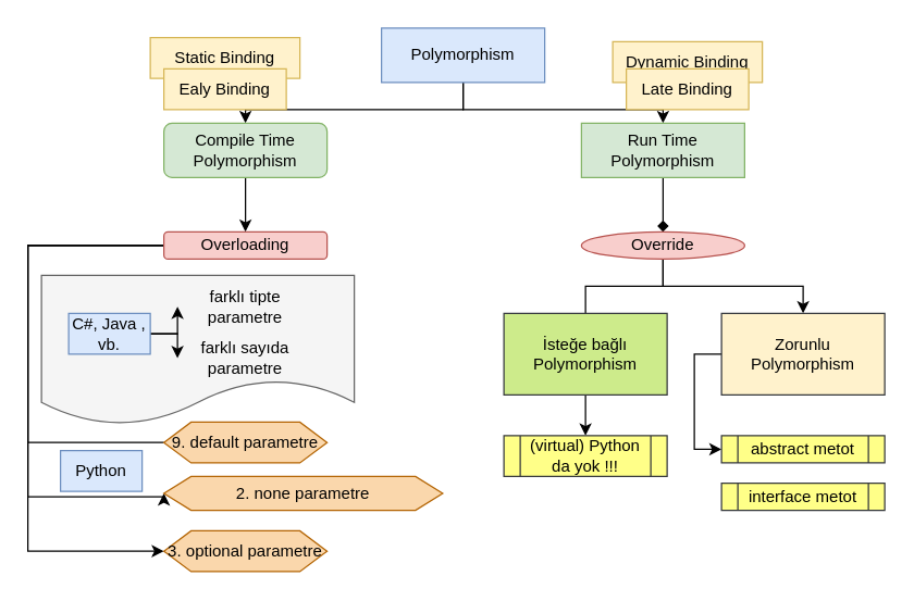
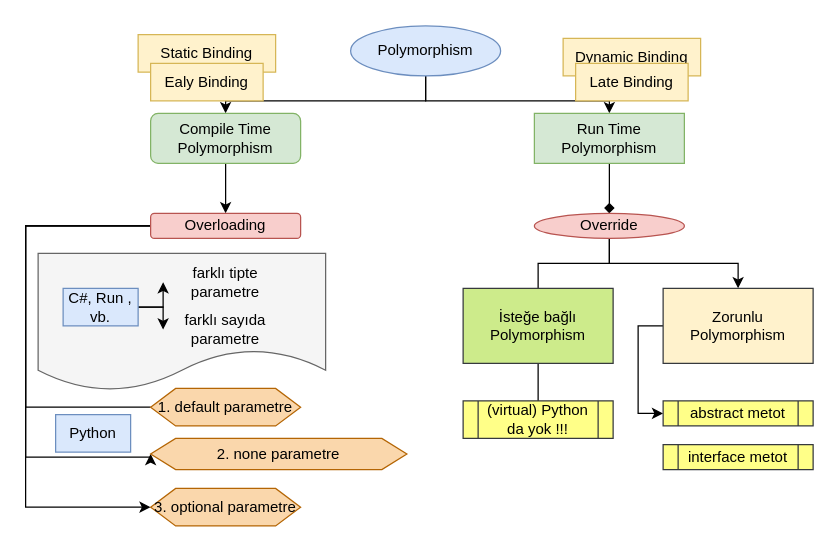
  <mxCell id="0" />
  <mxCell id="1" parent="0" />
  <mxCell id="2" value="" style="shape=document;whiteSpace=wrap;html=1;boundedLbl=1;fillColor=#f5f5f5;strokeColor=#666666;fontColor=#333333;" vertex="1" parent="1"><mxGeometry x="30" y="202" width="230" height="110" as="geometry" /></mxCell>
  <mxCell id="3" style="edgeStyle=orthogonalEdgeStyle;rounded=0;orthogonalLoop=1;jettySize=auto;html=1;entryX=0.5;entryY=0;entryDx=0;entryDy=0;" edge="1" parent="1" source="5" target="7"><mxGeometry relative="1" as="geometry"><Array as="points"><mxPoint x="340" y="80" /><mxPoint x="180" y="80" /></Array></mxGeometry></mxCell>
  <mxCell id="4" style="edgeStyle=orthogonalEdgeStyle;rounded=0;orthogonalLoop=1;jettySize=auto;html=1;entryX=0.5;entryY=0;entryDx=0;entryDy=0;" edge="1" parent="1" source="5" target="9"><mxGeometry relative="1" as="geometry"><Array as="points"><mxPoint x="340" y="80" /><mxPoint x="487" y="80" /></Array></mxGeometry></mxCell>
- <mxCell id="5" value="Polymorphism" style="whiteSpace=wrap;html=1;fillColor=#dae8fc;strokeColor=#6c8ebf;rounded=0;" vertex="1" parent="1"><mxGeometry x="280" y="20" width="120" height="40" as="geometry" /></mxCell>
+ <mxCell id="5" value="Polymorphism" style="ellipse;whiteSpace=wrap;html=1;fillColor=#dae8fc;strokeColor=#6c8ebf;" vertex="1" parent="1"><mxGeometry x="280" y="20" width="120" height="40" as="geometry" /></mxCell>
  <mxCell id="6" style="edgeStyle=orthogonalEdgeStyle;rounded=0;orthogonalLoop=1;jettySize=auto;html=1;entryX=0.5;entryY=0;entryDx=0;entryDy=0;" edge="1" parent="1" source="7" target="17"><mxGeometry relative="1" as="geometry" /></mxCell>
  <mxCell id="7" value="Compile Time Polymorphism" style="whiteSpace=wrap;html=1;fillColor=#d5e8d4;strokeColor=#82b366;rounded=1;" vertex="1" parent="1"><mxGeometry x="120" y="90" width="120" height="40" as="geometry" /></mxCell>
  <mxCell id="8" style="edgeStyle=orthogonalEdgeStyle;rounded=0;orthogonalLoop=1;jettySize=auto;html=1;entryX=0.5;entryY=0;entryDx=0;entryDy=0;endArrow=diamond;" edge="1" parent="1" source="9" target="29"><mxGeometry relative="1" as="geometry" /></mxCell>
  <mxCell id="9" value="Run Time Polymorphism" style="rounded=0;whiteSpace=wrap;html=1;fillColor=#d5e8d4;strokeColor=#82b366;" vertex="1" parent="1"><mxGeometry x="427" y="90" width="120" height="40" as="geometry" /></mxCell>
  <mxCell id="10" value="Static Binding" style="text;html=1;align=center;verticalAlign=middle;whiteSpace=wrap;rounded=0;fillColor=#fff2cc;strokeColor=#d6b656;" vertex="1" parent="1"><mxGeometry x="110" y="27" width="110" height="30" as="geometry" /></mxCell>
  <mxCell id="11" value="Ealy Binding" style="text;html=1;align=center;verticalAlign=middle;whiteSpace=wrap;rounded=0;fillColor=#fff2cc;strokeColor=#d6b656;" vertex="1" parent="1"><mxGeometry x="120" y="50" width="90" height="30" as="geometry" /></mxCell>
  <mxCell id="12" value="Dynamic Binding" style="text;html=1;align=center;verticalAlign=middle;whiteSpace=wrap;rounded=0;fillColor=#fff2cc;strokeColor=#d6b656;" vertex="1" parent="1"><mxGeometry x="450" y="30" width="110" height="30" as="geometry" /></mxCell>
  <mxCell id="13" value="Late Binding" style="text;html=1;align=center;verticalAlign=middle;whiteSpace=wrap;rounded=0;fillColor=#fff2cc;strokeColor=#d6b656;" vertex="1" parent="1"><mxGeometry x="460" y="50" width="90" height="30" as="geometry" /></mxCell>
  <mxCell id="14" style="edgeStyle=orthogonalEdgeStyle;rounded=0;orthogonalLoop=1;jettySize=auto;html=1;entryX=0;entryY=0.5;entryDx=0;entryDy=0;endArrow=none;" edge="1" parent="1" source="17" target="20"><mxGeometry relative="1" as="geometry"><Array as="points"><mxPoint x="20" y="180" /><mxPoint x="20" y="325" /></Array></mxGeometry></mxCell>
  <mxCell id="15" style="edgeStyle=orthogonalEdgeStyle;rounded=0;orthogonalLoop=1;jettySize=auto;html=1;entryX=0;entryY=0.5;entryDx=0;entryDy=0;" edge="1" parent="1" source="17" target="21"><mxGeometry relative="1" as="geometry"><Array as="points"><mxPoint x="20" y="180" /><mxPoint x="20" y="365" /></Array></mxGeometry></mxCell>
  <mxCell id="16" style="edgeStyle=orthogonalEdgeStyle;rounded=0;orthogonalLoop=1;jettySize=auto;html=1;entryX=0;entryY=0.5;entryDx=0;entryDy=0;" edge="1" parent="1" source="17" target="22"><mxGeometry relative="1" as="geometry"><Array as="points"><mxPoint x="20" y="180" /><mxPoint x="20" y="405" /></Array></mxGeometry></mxCell>
  <mxCell id="17" value="Overloading" style="rounded=1;whiteSpace=wrap;html=1;fillColor=#f8cecc;strokeColor=#b85450;" vertex="1" parent="1"><mxGeometry x="120" y="170" width="120" height="20" as="geometry" /></mxCell>
  <mxCell id="18" value="farklı tipte parametre" style="text;html=1;align=center;verticalAlign=middle;whiteSpace=wrap;rounded=0;" vertex="1" parent="1"><mxGeometry x="130" y="210" width="100" height="30" as="geometry" /></mxCell>
  <mxCell id="19" value="farklı sayıda parametre" style="text;html=1;align=center;verticalAlign=middle;whiteSpace=wrap;rounded=0;" vertex="1" parent="1"><mxGeometry x="130" y="248" width="100" height="30" as="geometry" /></mxCell>
- <mxCell id="20" value="9. default parametre" style="shape=hexagon;perimeter=hexagonPerimeter2;whiteSpace=wrap;html=1;fixedSize=1;fillColor=#fad7ac;strokeColor=#b46504;" vertex="1" parent="1"><mxGeometry x="120" y="310" width="120" height="30" as="geometry" /></mxCell>
+ <mxCell id="20" value="1. default parametre" style="shape=hexagon;perimeter=hexagonPerimeter2;whiteSpace=wrap;html=1;fixedSize=1;fillColor=#fad7ac;strokeColor=#b46504;" vertex="1" parent="1"><mxGeometry x="120" y="310" width="120" height="30" as="geometry" /></mxCell>
  <mxCell id="21" value="2. none parametre" style="shape=hexagon;perimeter=hexagonPerimeter2;whiteSpace=wrap;html=1;fixedSize=1;fillColor=#fad7ac;strokeColor=#b46504;" vertex="1" parent="1"><mxGeometry x="120" y="350" width="205" height="25" as="geometry" /></mxCell>
  <mxCell id="22" value="3. optional parametre" style="shape=hexagon;perimeter=hexagonPerimeter2;whiteSpace=wrap;html=1;fixedSize=1;fillColor=#fad7ac;strokeColor=#b46504;" vertex="1" parent="1"><mxGeometry x="120" y="390" width="120" height="30" as="geometry" /></mxCell>
  <mxCell id="23" value="Python" style="text;html=1;align=center;verticalAlign=middle;whiteSpace=wrap;rounded=0;fillColor=#dae8fc;strokeColor=#6c8ebf;" vertex="1" parent="1"><mxGeometry x="44" y="331" width="60" height="30" as="geometry" /></mxCell>
  <mxCell id="24" style="edgeStyle=orthogonalEdgeStyle;rounded=0;orthogonalLoop=1;jettySize=auto;html=1;" edge="1" parent="1" source="26" target="18"><mxGeometry relative="1" as="geometry" /></mxCell>
  <mxCell id="25" style="edgeStyle=orthogonalEdgeStyle;rounded=0;orthogonalLoop=1;jettySize=auto;html=1;exitX=1;exitY=0.5;exitDx=0;exitDy=0;" edge="1" parent="1" source="26" target="19"><mxGeometry relative="1" as="geometry" /></mxCell>
- <mxCell id="26" value="C#, Java , vb." style="text;html=1;align=center;verticalAlign=middle;whiteSpace=wrap;rounded=0;fillColor=#dae8fc;strokeColor=#6c8ebf;" vertex="1" parent="1"><mxGeometry x="50" y="230" width="60" height="30" as="geometry" /></mxCell>
+ <mxCell id="26" value="C#, Run , vb." style="text;html=1;align=center;verticalAlign=middle;whiteSpace=wrap;rounded=0;fillColor=#dae8fc;strokeColor=#6c8ebf;" vertex="1" parent="1"><mxGeometry x="50" y="230" width="60" height="30" as="geometry" /></mxCell>
  <mxCell id="27" style="edgeStyle=orthogonalEdgeStyle;rounded=0;orthogonalLoop=1;jettySize=auto;html=1;entryX=0.5;entryY=0;entryDx=0;entryDy=0;endArrow=none;" edge="1" parent="1" source="29" target="31"><mxGeometry relative="1" as="geometry" /></mxCell>
  <mxCell id="28" style="edgeStyle=orthogonalEdgeStyle;rounded=0;orthogonalLoop=1;jettySize=auto;html=1;entryX=0.5;entryY=0;entryDx=0;entryDy=0;" edge="1" parent="1" source="29" target="33"><mxGeometry relative="1" as="geometry" /></mxCell>
  <mxCell id="29" value="Override" style="ellipse;whiteSpace=wrap;html=1;fillColor=#f8cecc;strokeColor=#b85450;" vertex="1" parent="1"><mxGeometry x="427" y="170" width="120" height="20" as="geometry" /></mxCell>
- <mxCell id="30" style="edgeStyle=orthogonalEdgeStyle;rounded=0;orthogonalLoop=1;jettySize=auto;html=1;entryX=0.5;entryY=0;entryDx=0;entryDy=0;" edge="1" parent="1" source="31" target="34"><mxGeometry relative="1" as="geometry" /></mxCell>
+ <mxCell id="30" style="edgeStyle=orthogonalEdgeStyle;rounded=0;orthogonalLoop=1;jettySize=auto;html=1;entryX=0.5;entryY=0;entryDx=0;entryDy=0;endArrow=none;" edge="1" parent="1" source="31" target="34"><mxGeometry relative="1" as="geometry" /></mxCell>
  <mxCell id="31" value="İsteğe bağlı Polymorphism" style="rounded=0;whiteSpace=wrap;html=1;fillColor=#cdeb8b;strokeColor=#36393d;" vertex="1" parent="1"><mxGeometry x="370" y="230" width="120" height="60" as="geometry" /></mxCell>
  <mxCell id="32" style="edgeStyle=orthogonalEdgeStyle;rounded=0;orthogonalLoop=1;jettySize=auto;html=1;entryX=0;entryY=0.5;entryDx=0;entryDy=0;exitX=0;exitY=0.5;exitDx=0;exitDy=0;" edge="1" parent="1" source="33" target="35"><mxGeometry relative="1" as="geometry" /></mxCell>
  <mxCell id="33" value="Zorunlu Polymorphism" style="rounded=0;whiteSpace=wrap;html=1;fillColor=#fff2cc;strokeColor=#36393d;" vertex="1" parent="1"><mxGeometry x="530" y="230" width="120" height="60" as="geometry" /></mxCell>
  <mxCell id="34" value="(virtual) Python da yok !!!" style="shape=process;whiteSpace=wrap;html=1;backgroundOutline=1;fillColor=#ffff88;strokeColor=#36393d;" vertex="1" parent="1"><mxGeometry x="370" y="320" width="120" height="30" as="geometry" /></mxCell>
  <mxCell id="35" value="abstract metot" style="shape=process;whiteSpace=wrap;html=1;backgroundOutline=1;fillColor=#ffff88;strokeColor=#36393d;" vertex="1" parent="1"><mxGeometry x="530" y="320" width="120" height="20" as="geometry" /></mxCell>
  <mxCell id="36" value="interface metot" style="shape=process;whiteSpace=wrap;html=1;backgroundOutline=1;fillColor=#ffff88;strokeColor=#36393d;" vertex="1" parent="1"><mxGeometry x="530" y="355" width="120" height="20" as="geometry" /></mxCell>
